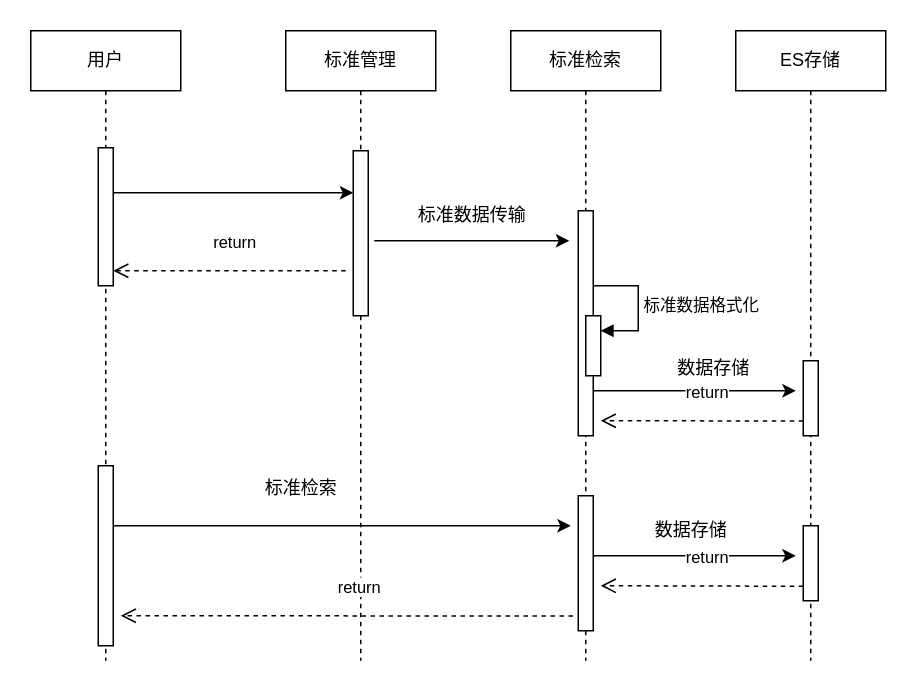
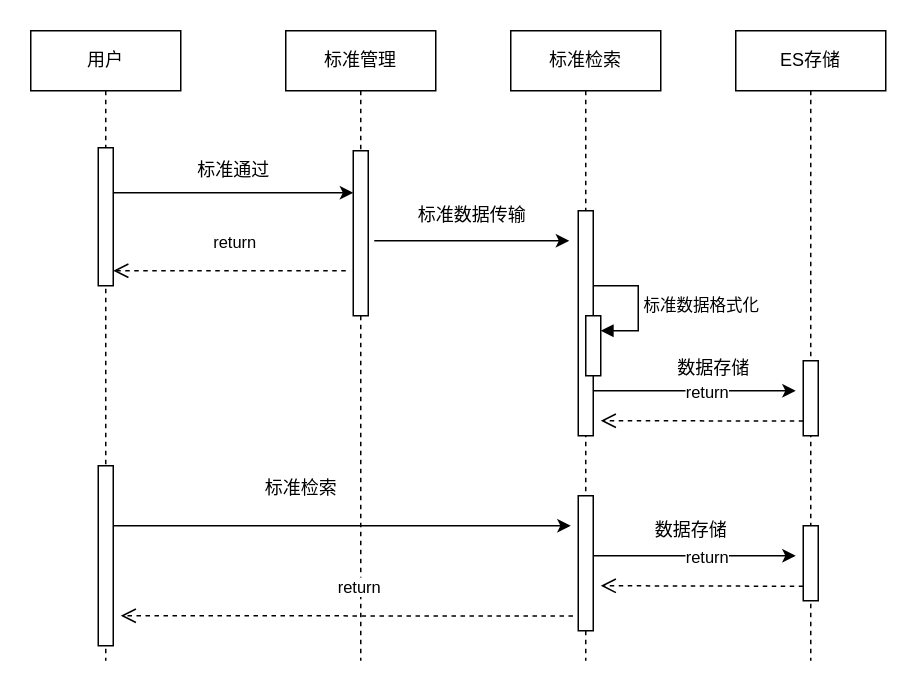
  <mxCell id="0" />
  <mxCell id="1" parent="0" />
  <mxCell id="2" value="" style="endArrow=classic;html=1;rounded=0;" edge="1" parent="1"><mxGeometry width="50" height="50" relative="1" as="geometry"><mxPoint x="75" y="128" as="sourcePoint" /><mxPoint x="235" y="128" as="targetPoint" /></mxGeometry></mxCell>
  <mxCell id="3" value="标准管理" style="shape=umlLifeline;perimeter=lifelinePerimeter;whiteSpace=wrap;html=1;container=1;dropTarget=0;collapsible=0;recursiveResize=0;outlineConnect=0;portConstraint=eastwest;newEdgeStyle={&quot;edgeStyle&quot;:&quot;elbowEdgeStyle&quot;,&quot;elbow&quot;:&quot;vertical&quot;,&quot;curved&quot;:0,&quot;rounded&quot;:0};" vertex="1" parent="1"><mxGeometry x="190" y="20" width="100" height="420" as="geometry" /></mxCell>
  <mxCell id="4" value="" style="html=1;points=[];perimeter=orthogonalPerimeter;outlineConnect=0;targetShapes=umlLifeline;portConstraint=eastwest;newEdgeStyle={&quot;edgeStyle&quot;:&quot;elbowEdgeStyle&quot;,&quot;elbow&quot;:&quot;vertical&quot;,&quot;curved&quot;:0,&quot;rounded&quot;:0};" vertex="1" parent="3"><mxGeometry x="45" y="80" width="10" height="110" as="geometry" /></mxCell>
+ <mxCell id="5" value="标准通过" style="text;html=1;align=center;verticalAlign=middle;resizable=0;points=[];autosize=1;strokeColor=none;fillColor=none;" vertex="1" parent="1"><mxGeometry x="120" y="98" width="70" height="30" as="geometry" /></mxCell>
  <mxCell id="6" value="标准检索" style="shape=umlLifeline;perimeter=lifelinePerimeter;whiteSpace=wrap;html=1;container=1;dropTarget=0;collapsible=0;recursiveResize=0;outlineConnect=0;portConstraint=eastwest;newEdgeStyle={&quot;edgeStyle&quot;:&quot;elbowEdgeStyle&quot;,&quot;elbow&quot;:&quot;vertical&quot;,&quot;curved&quot;:0,&quot;rounded&quot;:0};" vertex="1" parent="1"><mxGeometry x="340" y="20" width="100" height="420" as="geometry" /></mxCell>
  <mxCell id="7" value="" style="html=1;points=[];perimeter=orthogonalPerimeter;outlineConnect=0;targetShapes=umlLifeline;portConstraint=eastwest;newEdgeStyle={&quot;edgeStyle&quot;:&quot;elbowEdgeStyle&quot;,&quot;elbow&quot;:&quot;vertical&quot;,&quot;curved&quot;:0,&quot;rounded&quot;:0};" vertex="1" parent="6"><mxGeometry x="45" y="120" width="10" height="150" as="geometry" /></mxCell>
  <mxCell id="8" value="" style="html=1;points=[];perimeter=orthogonalPerimeter;outlineConnect=0;targetShapes=umlLifeline;portConstraint=eastwest;newEdgeStyle={&quot;edgeStyle&quot;:&quot;elbowEdgeStyle&quot;,&quot;elbow&quot;:&quot;vertical&quot;,&quot;curved&quot;:0,&quot;rounded&quot;:0};" vertex="1" parent="6"><mxGeometry x="50" y="190" width="10" height="40" as="geometry" /></mxCell>
  <mxCell id="9" value="标准数据格式化" style="html=1;align=left;spacingLeft=2;endArrow=block;rounded=0;edgeStyle=orthogonalEdgeStyle;curved=0;rounded=0;" edge="1" target="8" parent="6"><mxGeometry relative="1" as="geometry"><mxPoint x="55" y="170" as="sourcePoint" /><Array as="points"><mxPoint x="85" y="200" /></Array></mxGeometry></mxCell>
  <mxCell id="10" value="" style="html=1;points=[];perimeter=orthogonalPerimeter;outlineConnect=0;targetShapes=umlLifeline;portConstraint=eastwest;newEdgeStyle={&quot;edgeStyle&quot;:&quot;elbowEdgeStyle&quot;,&quot;elbow&quot;:&quot;vertical&quot;,&quot;curved&quot;:0,&quot;rounded&quot;:0};" vertex="1" parent="6"><mxGeometry x="45" y="310" width="10" height="90" as="geometry" /></mxCell>
  <mxCell id="11" value="标准数据传输" style="text;html=1;align=center;verticalAlign=middle;resizable=0;points=[];autosize=1;strokeColor=none;fillColor=none;" vertex="1" parent="1"><mxGeometry x="264" y="128" width="100" height="30" as="geometry" /></mxCell>
  <mxCell id="12" value="return" style="html=1;verticalAlign=bottom;endArrow=open;dashed=1;endSize=8;edgeStyle=elbowEdgeStyle;elbow=vertical;curved=0;rounded=0;" edge="1" parent="1" target="14"><mxGeometry x="-0.051" y="-10" relative="1" as="geometry"><mxPoint x="230" y="180" as="sourcePoint" /><mxPoint x="40" y="180" as="targetPoint" /><mxPoint as="offset" /></mxGeometry></mxCell>
  <mxCell id="13" value="用户" style="shape=umlLifeline;perimeter=lifelinePerimeter;whiteSpace=wrap;html=1;container=1;dropTarget=0;collapsible=0;recursiveResize=0;outlineConnect=0;portConstraint=eastwest;newEdgeStyle={&quot;edgeStyle&quot;:&quot;elbowEdgeStyle&quot;,&quot;elbow&quot;:&quot;vertical&quot;,&quot;curved&quot;:0,&quot;rounded&quot;:0};" vertex="1" parent="1"><mxGeometry x="20" y="20" width="100" height="420" as="geometry" /></mxCell>
  <mxCell id="14" value="" style="html=1;points=[];perimeter=orthogonalPerimeter;outlineConnect=0;targetShapes=umlLifeline;portConstraint=eastwest;newEdgeStyle={&quot;edgeStyle&quot;:&quot;elbowEdgeStyle&quot;,&quot;elbow&quot;:&quot;vertical&quot;,&quot;curved&quot;:0,&quot;rounded&quot;:0};" vertex="1" parent="13"><mxGeometry x="45" y="78" width="10" height="92" as="geometry" /></mxCell>
  <mxCell id="15" value="" style="html=1;points=[];perimeter=orthogonalPerimeter;outlineConnect=0;targetShapes=umlLifeline;portConstraint=eastwest;newEdgeStyle={&quot;edgeStyle&quot;:&quot;elbowEdgeStyle&quot;,&quot;elbow&quot;:&quot;vertical&quot;,&quot;curved&quot;:0,&quot;rounded&quot;:0};" vertex="1" parent="13"><mxGeometry x="45" y="290" width="10" height="120" as="geometry" /></mxCell>
  <mxCell id="16" value="ES存储" style="shape=umlLifeline;perimeter=lifelinePerimeter;whiteSpace=wrap;html=1;container=1;dropTarget=0;collapsible=0;recursiveResize=0;outlineConnect=0;portConstraint=eastwest;newEdgeStyle={&quot;edgeStyle&quot;:&quot;elbowEdgeStyle&quot;,&quot;elbow&quot;:&quot;vertical&quot;,&quot;curved&quot;:0,&quot;rounded&quot;:0};" vertex="1" parent="1"><mxGeometry x="490" y="20" width="100" height="420" as="geometry" /></mxCell>
  <mxCell id="17" value="" style="html=1;points=[];perimeter=orthogonalPerimeter;outlineConnect=0;targetShapes=umlLifeline;portConstraint=eastwest;newEdgeStyle={&quot;edgeStyle&quot;:&quot;elbowEdgeStyle&quot;,&quot;elbow&quot;:&quot;vertical&quot;,&quot;curved&quot;:0,&quot;rounded&quot;:0};" vertex="1" parent="16"><mxGeometry x="45" y="220" width="10" height="50" as="geometry" /></mxCell>
  <mxCell id="18" value="" style="html=1;points=[];perimeter=orthogonalPerimeter;outlineConnect=0;targetShapes=umlLifeline;portConstraint=eastwest;newEdgeStyle={&quot;edgeStyle&quot;:&quot;elbowEdgeStyle&quot;,&quot;elbow&quot;:&quot;vertical&quot;,&quot;curved&quot;:0,&quot;rounded&quot;:0};" vertex="1" parent="16"><mxGeometry x="45" y="330" width="10" height="50" as="geometry" /></mxCell>
  <mxCell id="19" style="edgeStyle=elbowEdgeStyle;rounded=0;orthogonalLoop=1;jettySize=auto;html=1;elbow=vertical;curved=0;" edge="1" parent="1"><mxGeometry relative="1" as="geometry"><mxPoint x="395" y="259.999" as="sourcePoint" /><mxPoint x="530" y="260" as="targetPoint" /></mxGeometry></mxCell>
  <mxCell id="20" value="数据存储" style="text;html=1;align=center;verticalAlign=middle;resizable=0;points=[];autosize=1;strokeColor=none;fillColor=none;" vertex="1" parent="1"><mxGeometry x="440" y="230" width="70" height="30" as="geometry" /></mxCell>
  <mxCell id="21" value="return" style="html=1;verticalAlign=bottom;endArrow=open;dashed=1;endSize=8;edgeStyle=elbowEdgeStyle;elbow=vertical;curved=0;rounded=0;" edge="1" parent="1"><mxGeometry x="-0.051" y="-10" relative="1" as="geometry"><mxPoint x="535" y="280.17" as="sourcePoint" /><mxPoint x="400" y="280" as="targetPoint" /><mxPoint as="offset" /></mxGeometry></mxCell>
  <mxCell id="22" style="edgeStyle=elbowEdgeStyle;rounded=0;orthogonalLoop=1;jettySize=auto;html=1;elbow=vertical;curved=0;" edge="1" parent="1"><mxGeometry relative="1" as="geometry"><mxPoint x="75" y="349.997" as="sourcePoint" /><mxPoint x="380" y="350" as="targetPoint" /></mxGeometry></mxCell>
  <mxCell id="23" value="标准检索" style="text;html=1;align=center;verticalAlign=middle;resizable=0;points=[];autosize=1;strokeColor=none;fillColor=none;" vertex="1" parent="1"><mxGeometry x="165" y="310" width="70" height="30" as="geometry" /></mxCell>
  <mxCell id="24" style="edgeStyle=elbowEdgeStyle;rounded=0;orthogonalLoop=1;jettySize=auto;html=1;elbow=vertical;curved=0;" edge="1" parent="1" source="10"><mxGeometry relative="1" as="geometry"><mxPoint x="530" y="370" as="targetPoint" /></mxGeometry></mxCell>
  <mxCell id="25" value="数据存储" style="text;html=1;align=center;verticalAlign=middle;resizable=0;points=[];autosize=1;strokeColor=none;fillColor=none;" vertex="1" parent="1"><mxGeometry x="425" y="338" width="70" height="30" as="geometry" /></mxCell>
  <mxCell id="26" value="return" style="html=1;verticalAlign=bottom;endArrow=open;dashed=1;endSize=8;edgeStyle=elbowEdgeStyle;elbow=vertical;curved=0;rounded=0;" edge="1" parent="1"><mxGeometry x="-0.051" y="-10" relative="1" as="geometry"><mxPoint x="535" y="390.34" as="sourcePoint" /><mxPoint x="400" y="390.17" as="targetPoint" /><mxPoint as="offset" /></mxGeometry></mxCell>
  <mxCell id="27" value="return" style="html=1;verticalAlign=bottom;endArrow=open;dashed=1;endSize=8;edgeStyle=elbowEdgeStyle;elbow=vertical;curved=0;rounded=0;" edge="1" parent="1"><mxGeometry x="-0.051" y="-10" relative="1" as="geometry"><mxPoint x="381.5" y="410.17" as="sourcePoint" /><mxPoint x="80" y="410" as="targetPoint" /><mxPoint as="offset" /></mxGeometry></mxCell>
  <mxCell id="28" value="" style="endArrow=classic;html=1;rounded=0;" edge="1" parent="1"><mxGeometry width="50" height="50" relative="1" as="geometry"><mxPoint x="249" y="160" as="sourcePoint" /><mxPoint x="379" y="160" as="targetPoint" /></mxGeometry></mxCell>
